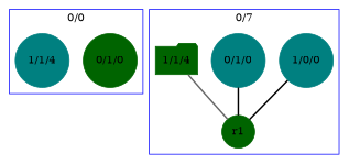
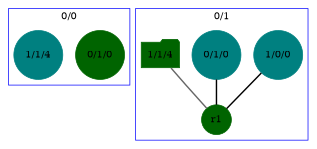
  graph {
    fontname="DejaVu Serif"
    node [color=darkgreen shape=circle style=filled fontname="DejaVu Serif"]
    edge [color=black style=bold fontname="DejaVu Serif"]
    n1 [label="0/1/0"]
    n2 [color=teal label="1/1/4"]
    n3 [color=teal label="1/0/0"]
    n4 [color=teal label="0/1/0"]
    n5 [label="1/1/4" shape=folder]
    n6 [label=r1]
    subgraph cluster_1 {
      color=blue
      label="0/0"
      n1
      n2
    }
    subgraph cluster_2 {
      color=blue
-     label="0/7"
+     label="0/1"
      n3
      n4
      n5
      n6
    }
    subgraph cluster_3 {
      color=blue
      label="1/0"
    }
    subgraph cluster_4 {
      color=blue
      label="1/1"
    }
    subgraph cluster_5 {
      color=blue
      label="2/0"
    }
    subgraph cluster_6 {
      color=blue
      label="2/1"
    }
    subgraph cluster_7 {
      color=blue
      label="3/0"
    }
    subgraph cluster_8 {
      color=blue
      label="3/1"
    }
    subgraph cluster_9 {
      color=blue
      label="4/0"
    }
    subgraph cluster_10 {
      color=blue
      label="4/1"
    }
    n3 -- n6
    n4 -- n6
    n5 -- n6 [color=gray40]
  }
